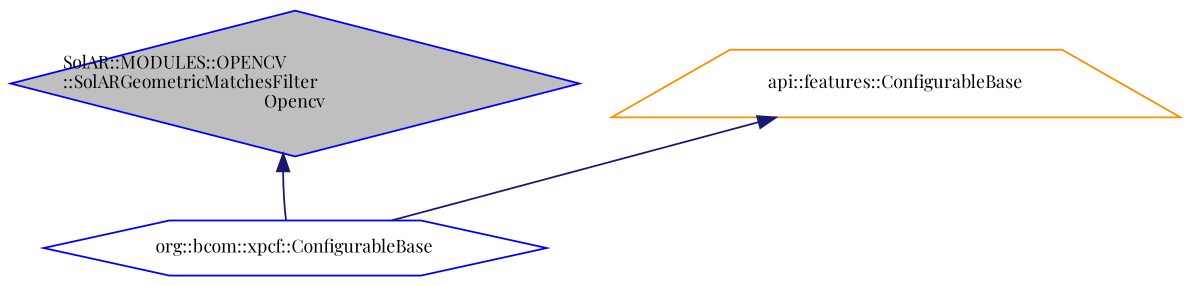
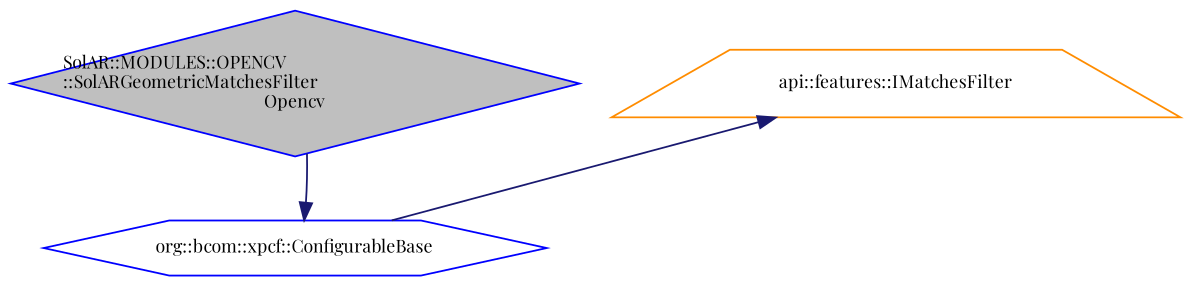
  digraph {
    fontname="Playfair Display"
    node [color=blue fillcolor=white fontname="Playfair Display" fontsize=10 style=filled]
    edge [color=midnightblue dir=back fontname="Playfair Display" fontsize=10 labelfontname=Helvetica labelfontsize=10 style=solid]
    n1 [fillcolor=grey75 fontcolor=black height=0.2 label="SolAR::MODULES::OPENCV\l::SolARGeometricMatchesFilter\lOpencv" shape=diamond width=0.4]
    n2 [height=0.2 label="org::bcom::xpcf::ConfigurableBase" shape=hexagon width=0.4]
-   n3 [color=darkorange height=0.2 label="api::features::ConfigurableBase" shape=trapezium width=0.4]
-   n1 -> n2
+   n3 [color=darkorange height=0.2 label="api::features::IMatchesFilter" shape=trapezium width=0.4]
+   n2 -> n1
    n3 -> n2
  }
